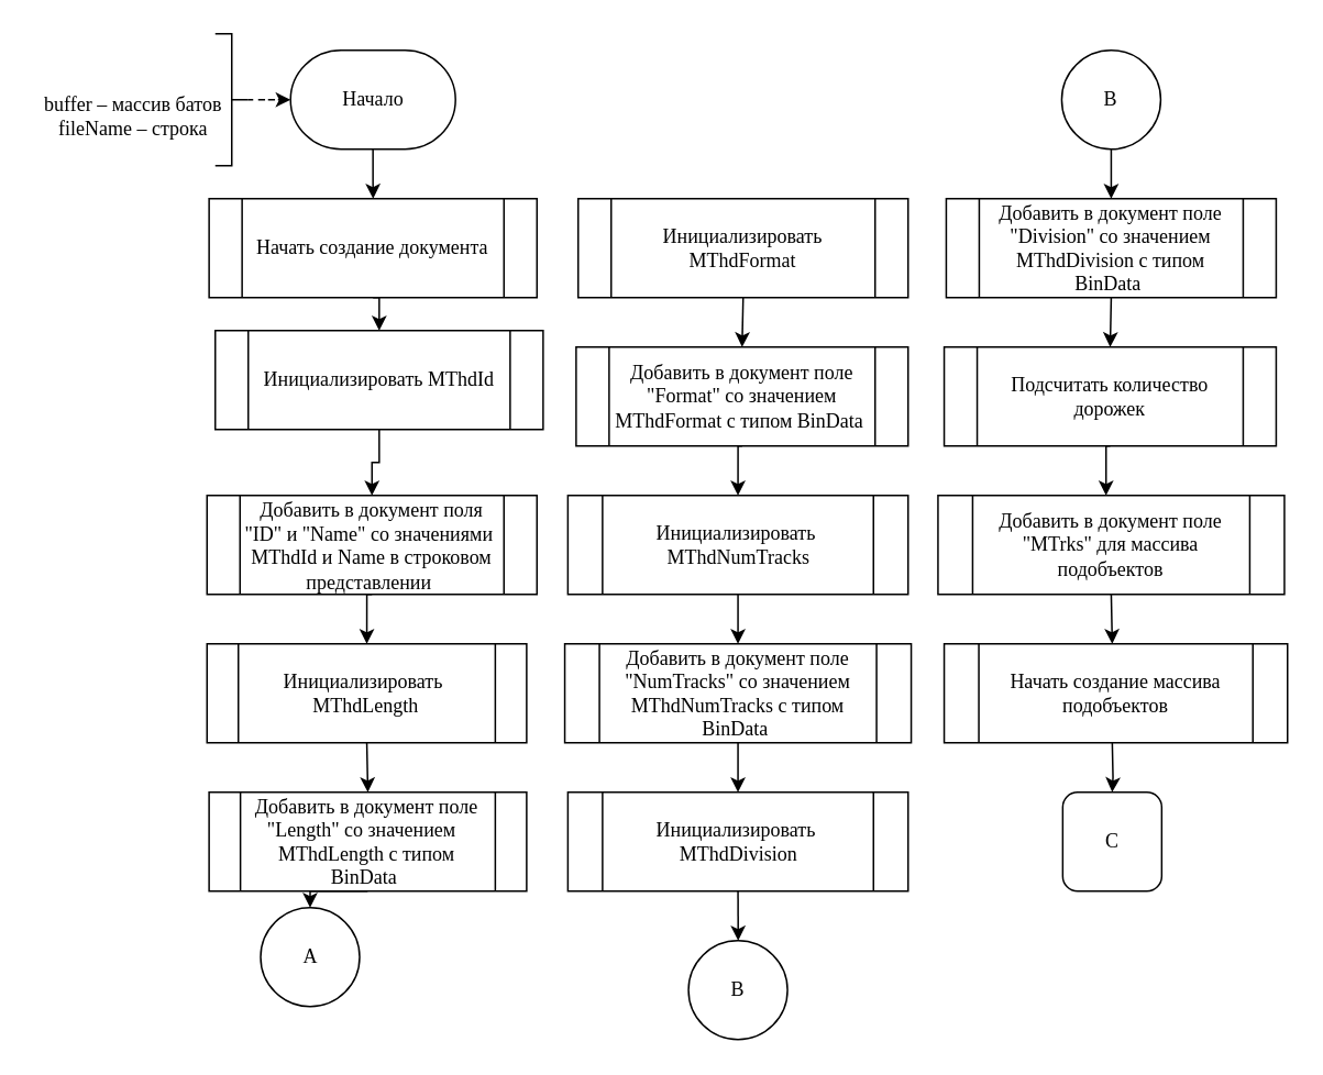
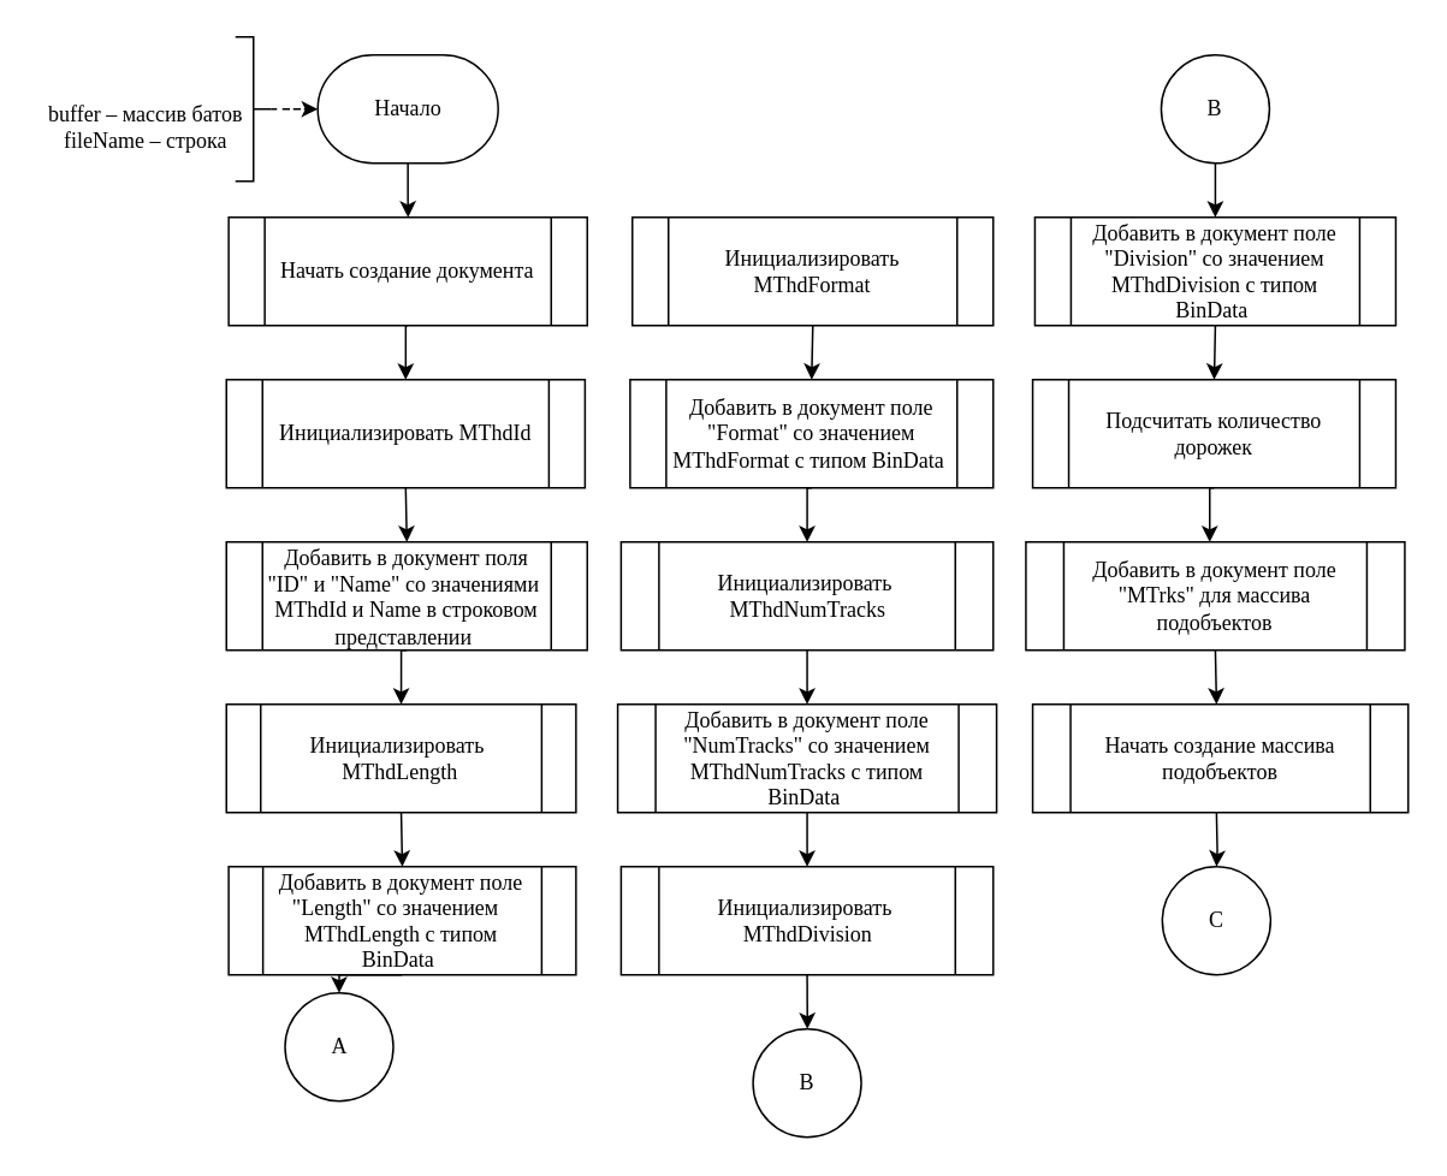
  <mxCell id="0" />
  <mxCell id="1" parent="0" />
  <mxCell id="2" style="edgeStyle=orthogonalEdgeStyle;rounded=0;orthogonalLoop=1;jettySize=auto;html=1;entryX=0;entryY=0.5;entryDx=0;entryDy=0;entryPerimeter=0;fontFamily=Times New Roman;dashed=1;" edge="1" parent="1" source="3" target="5"><mxGeometry relative="1" as="geometry" /></mxCell>
  <mxCell id="3" value="" style="strokeWidth=1;html=1;shape=mxgraph.flowchart.annotation_2;align=left;labelPosition=right;pointerEvents=1;rotation=-180;" vertex="1" parent="1"><mxGeometry x="130" y="20" width="20" height="80" as="geometry" /></mxCell>
  <mxCell id="4" style="edgeStyle=orthogonalEdgeStyle;rounded=0;orthogonalLoop=1;jettySize=auto;html=1;fontFamily=Times New Roman;fontSize=12;" edge="1" parent="1" source="5"><mxGeometry relative="1" as="geometry"><mxPoint x="225.714" y="120" as="targetPoint" /></mxGeometry></mxCell>
  <mxCell id="5" value="&lt;font face=&quot;Times New Roman&quot;&gt;Начало&lt;/font&gt;" style="strokeWidth=1;html=1;shape=mxgraph.flowchart.terminator;whiteSpace=wrap;" vertex="1" parent="1"><mxGeometry x="175.63" y="30" width="100" height="60" as="geometry" /></mxCell>
  <mxCell id="6" value="buffer – массив батов&lt;br&gt;fileName – строка" style="text;html=1;align=center;verticalAlign=middle;resizable=0;points=[];autosize=1;strokeColor=none;fillColor=none;fontFamily=Times New Roman;" vertex="1" parent="1"><mxGeometry x="20" y="55" width="120" height="30" as="geometry" /></mxCell>
  <mxCell id="7" style="edgeStyle=orthogonalEdgeStyle;rounded=0;orthogonalLoop=1;jettySize=auto;html=1;exitX=0.5;exitY=1;exitDx=0;exitDy=0;entryX=0.5;entryY=0;entryDx=0;entryDy=0;fontFamily=Times New Roman;fontSize=12;" edge="1" parent="1" target="9"><mxGeometry relative="1" as="geometry"><mxPoint x="222.5" y="210" as="targetPoint" /><mxPoint x="225.625" y="180" as="sourcePoint" /></mxGeometry></mxCell>
  <mxCell id="8" style="edgeStyle=orthogonalEdgeStyle;rounded=0;orthogonalLoop=1;jettySize=auto;html=1;exitX=0.5;exitY=1;exitDx=0;exitDy=0;entryX=0.5;entryY=0;entryDx=0;entryDy=0;fontFamily=Times New Roman;fontSize=12;" edge="1" parent="1" source="9" target="10"><mxGeometry relative="1" as="geometry"><mxPoint x="222.5" y="270" as="sourcePoint" /><mxPoint x="222.5" y="310" as="targetPoint" /></mxGeometry></mxCell>
- <mxCell id="9" value="&lt;div style=&quot;&quot;&gt;Инициализировать MThdId&lt;/div&gt;&lt;div style=&quot;text-align: start;&quot;&gt;&lt;/div&gt;" style="shape=process;whiteSpace=wrap;html=1;backgroundOutline=1;fontFamily=Times New Roman;fontSize=12;strokeWidth=1;" vertex="1" parent="1"><mxGeometry x="130" y="200" width="198.75" height="60" as="geometry" /></mxCell>
+ <mxCell id="9" value="&lt;div style=&quot;&quot;&gt;Инициализировать MThdId&lt;/div&gt;&lt;div style=&quot;text-align: start;&quot;&gt;&lt;/div&gt;" style="shape=process;whiteSpace=wrap;html=1;backgroundOutline=1;fontFamily=Times New Roman;fontSize=12;strokeWidth=1;" vertex="1" parent="1"><mxGeometry x="125" y="210" width="198.75" height="60" as="geometry" /></mxCell>
  <mxCell id="10" value="&lt;div style=&quot;font-size: 13px;&quot;&gt;&lt;font style=&quot;font-size: 13px;&quot;&gt;&lt;br&gt;&lt;/font&gt;&lt;/div&gt;&lt;div&gt;&lt;font style=&quot;font-size: 12px;&quot;&gt;Добавить в документ поля &quot;ID&quot; и &quot;Name&quot; со значениями&amp;nbsp;&lt;/font&gt;&lt;/div&gt;&lt;font style=&quot;font-size: 12px;&quot;&gt;MThdId и Name&amp;nbsp;в строковом представлении&amp;nbsp;&lt;/font&gt;&lt;div&gt;&lt;font style=&quot;font-size: 12px;&quot;&gt;&amp;nbsp;&lt;/font&gt;&lt;/div&gt;&lt;div style=&quot;text-align: start;&quot;&gt;&lt;/div&gt;" style="shape=process;whiteSpace=wrap;html=1;backgroundOutline=1;fontFamily=Times New Roman;fontSize=12;strokeWidth=1;" vertex="1" parent="1"><mxGeometry x="125" y="300" width="200" height="60" as="geometry" /></mxCell>
  <mxCell id="11" value="&lt;div style=&quot;&quot;&gt;Инициализировать&amp;nbsp;&lt;/div&gt;MThdLength&lt;div style=&quot;text-align: start;&quot;&gt;&lt;/div&gt;" style="shape=process;whiteSpace=wrap;html=1;backgroundOutline=1;fontFamily=Times New Roman;fontSize=12;strokeWidth=1;" vertex="1" parent="1"><mxGeometry x="125" y="390" width="193.75" height="60" as="geometry" /></mxCell>
  <mxCell id="12" style="edgeStyle=orthogonalEdgeStyle;rounded=0;orthogonalLoop=1;jettySize=auto;html=1;exitX=0.5;exitY=1;exitDx=0;exitDy=0;entryX=0.5;entryY=0;entryDx=0;entryDy=0;fontFamily=Times New Roman;fontSize=12;" edge="1" parent="1" source="10" target="11"><mxGeometry relative="1" as="geometry"><mxPoint x="222.27" y="370" as="sourcePoint" /><mxPoint x="222.27" y="400" as="targetPoint" /></mxGeometry></mxCell>
  <mxCell id="13" style="edgeStyle=orthogonalEdgeStyle;rounded=0;orthogonalLoop=1;jettySize=auto;html=1;exitX=0.5;exitY=1;exitDx=0;exitDy=0;fontFamily=Times New Roman;fontSize=12;entryX=0.5;entryY=0;entryDx=0;entryDy=0;" edge="1" parent="1" source="11" target="14"><mxGeometry relative="1" as="geometry"><mxPoint x="222.27" y="460" as="sourcePoint" /><mxPoint x="222" y="480" as="targetPoint" /></mxGeometry></mxCell>
  <mxCell id="14" value="&lt;div style=&quot;&quot;&gt;&lt;br&gt;&lt;/div&gt;&lt;div style=&quot;&quot;&gt;Добавить в документ поле &quot;Length&quot; со значением &amp;nbsp;&lt;/div&gt;MThdLength с типом BinData&amp;nbsp;&lt;div style=&quot;&quot;&gt;&amp;nbsp;&lt;/div&gt;&lt;div style=&quot;text-align: start;&quot;&gt;&lt;/div&gt;" style="shape=process;whiteSpace=wrap;html=1;backgroundOutline=1;fontFamily=Times New Roman;fontSize=12;strokeWidth=1;" vertex="1" parent="1"><mxGeometry x="126.25" y="480" width="192.5" height="60" as="geometry" /></mxCell>
  <mxCell id="15" value="А" style="ellipse;whiteSpace=wrap;html=1;aspect=fixed;fontFamily=Times New Roman;fontSize=12;strokeWidth=1;" vertex="1" parent="1"><mxGeometry x="157.5" y="550" width="60" height="60" as="geometry" /></mxCell>
  <mxCell id="16" style="edgeStyle=orthogonalEdgeStyle;rounded=0;orthogonalLoop=1;jettySize=auto;html=1;exitX=0.5;exitY=1;exitDx=0;exitDy=0;fontFamily=Times New Roman;fontSize=12;entryX=0.5;entryY=0;entryDx=0;entryDy=0;" edge="1" parent="1" target="15"><mxGeometry relative="1" as="geometry"><mxPoint x="222.35" y="540" as="sourcePoint" /><mxPoint x="223" y="560" as="targetPoint" /><Array as="points" /></mxGeometry></mxCell>
  <mxCell id="17" style="edgeStyle=orthogonalEdgeStyle;rounded=0;orthogonalLoop=1;jettySize=auto;html=1;exitX=0.5;exitY=1;exitDx=0;exitDy=0;entryX=0.5;entryY=0;entryDx=0;entryDy=0;fontFamily=Times New Roman;fontSize=12;" edge="1" parent="1" source="18" target="19"><mxGeometry relative="1" as="geometry"><mxPoint x="450" y="180" as="sourcePoint" /><mxPoint x="450" y="220" as="targetPoint" /></mxGeometry></mxCell>
  <mxCell id="18" value="&lt;div style=&quot;&quot;&gt;Инициализировать MThdFormat&lt;/div&gt;&lt;div style=&quot;text-align: start;&quot;&gt;&lt;/div&gt;" style="shape=process;whiteSpace=wrap;html=1;backgroundOutline=1;fontFamily=Times New Roman;fontSize=12;strokeWidth=1;" vertex="1" parent="1"><mxGeometry x="350" y="120" width="200" height="60" as="geometry" /></mxCell>
  <mxCell id="19" value="&lt;div style=&quot;&quot;&gt;&lt;br&gt;&lt;/div&gt;&lt;div style=&quot;&quot;&gt;&lt;div&gt;Добавить в документ поле &quot;Format&quot; со значением&lt;/div&gt;MThdFormat&amp;nbsp;с типом BinData&amp;nbsp;&lt;div&gt;&amp;nbsp;&lt;/div&gt;&lt;/div&gt;&lt;div style=&quot;text-align: start;&quot;&gt;&lt;/div&gt;" style="shape=process;whiteSpace=wrap;html=1;backgroundOutline=1;fontFamily=Times New Roman;fontSize=12;strokeWidth=1;" vertex="1" parent="1"><mxGeometry x="348.75" y="210" width="201.25" height="60" as="geometry" /></mxCell>
  <mxCell id="20" value="&lt;div style=&quot;&quot;&gt;Инициализировать&amp;nbsp;&lt;/div&gt;MThdNumTracks&lt;div style=&quot;text-align: start;&quot;&gt;&lt;/div&gt;" style="shape=process;whiteSpace=wrap;html=1;backgroundOutline=1;fontFamily=Times New Roman;fontSize=12;strokeWidth=1;" vertex="1" parent="1"><mxGeometry x="343.75" y="300" width="206.25" height="60" as="geometry" /></mxCell>
  <mxCell id="21" style="edgeStyle=orthogonalEdgeStyle;rounded=0;orthogonalLoop=1;jettySize=auto;html=1;exitX=0.5;exitY=1;exitDx=0;exitDy=0;entryX=0.5;entryY=0;entryDx=0;entryDy=0;fontFamily=Times New Roman;fontSize=12;" edge="1" parent="1" source="19" target="20"><mxGeometry relative="1" as="geometry"><mxPoint x="449.77" y="280" as="sourcePoint" /><mxPoint x="449.77" y="310" as="targetPoint" /></mxGeometry></mxCell>
  <mxCell id="22" style="edgeStyle=orthogonalEdgeStyle;rounded=0;orthogonalLoop=1;jettySize=auto;html=1;exitX=0.5;exitY=1;exitDx=0;exitDy=0;fontFamily=Times New Roman;fontSize=12;entryX=0.5;entryY=0;entryDx=0;entryDy=0;" edge="1" parent="1" source="20" target="23"><mxGeometry relative="1" as="geometry"><mxPoint x="449.77" y="370" as="sourcePoint" /><mxPoint x="449.5" y="390" as="targetPoint" /></mxGeometry></mxCell>
  <mxCell id="23" value="&lt;div style=&quot;&quot;&gt;&lt;br&gt;&lt;/div&gt;&lt;div style=&quot;&quot;&gt;Добавить в документ поле &quot;NumTracks&quot; со значением&lt;/div&gt;MThdNumTracks&amp;nbsp;с типом BinData&amp;nbsp;&lt;div style=&quot;&quot;&gt;&amp;nbsp;&lt;/div&gt;&lt;div style=&quot;text-align: start;&quot;&gt;&lt;/div&gt;" style="shape=process;whiteSpace=wrap;html=1;backgroundOutline=1;fontFamily=Times New Roman;fontSize=12;strokeWidth=1;" vertex="1" parent="1"><mxGeometry x="341.88" y="390" width="210" height="60" as="geometry" /></mxCell>
  <mxCell id="24" value="B" style="ellipse;whiteSpace=wrap;html=1;aspect=fixed;fontFamily=Times New Roman;fontSize=12;strokeWidth=1;" vertex="1" parent="1"><mxGeometry x="416.88" y="570" width="60" height="60" as="geometry" /></mxCell>
  <mxCell id="25" style="edgeStyle=orthogonalEdgeStyle;rounded=0;orthogonalLoop=1;jettySize=auto;html=1;exitX=0.5;exitY=1;exitDx=0;exitDy=0;fontFamily=Times New Roman;fontSize=12;entryX=0.5;entryY=0;entryDx=0;entryDy=0;" edge="1" parent="1" source="23" target="26"><mxGeometry relative="1" as="geometry"><mxPoint x="446.585" y="460" as="sourcePoint" /><mxPoint x="447" y="480" as="targetPoint" /></mxGeometry></mxCell>
  <mxCell id="26" value="&lt;div style=&quot;&quot;&gt;Инициализировать&amp;nbsp;&lt;/div&gt;MThdDivision&lt;div style=&quot;text-align: start;&quot;&gt;&lt;/div&gt;" style="shape=process;whiteSpace=wrap;html=1;backgroundOutline=1;fontFamily=Times New Roman;fontSize=12;strokeWidth=1;" vertex="1" parent="1"><mxGeometry x="343.76" y="480" width="206.25" height="60" as="geometry" /></mxCell>
  <mxCell id="27" style="edgeStyle=orthogonalEdgeStyle;rounded=0;orthogonalLoop=1;jettySize=auto;html=1;exitX=0.5;exitY=1;exitDx=0;exitDy=0;fontFamily=Times New Roman;fontSize=12;" edge="1" parent="1" source="26"><mxGeometry relative="1" as="geometry"><mxPoint x="446.54" y="550" as="sourcePoint" /><mxPoint x="447" y="570" as="targetPoint" /></mxGeometry></mxCell>
  <mxCell id="28" style="edgeStyle=orthogonalEdgeStyle;rounded=0;orthogonalLoop=1;jettySize=auto;html=1;fontFamily=Times New Roman;fontSize=12;entryX=0.5;entryY=0;entryDx=0;entryDy=0;exitX=0.5;exitY=1;exitDx=0;exitDy=0;" edge="1" parent="1" source="36" target="30"><mxGeometry relative="1" as="geometry"><mxPoint x="691.12" y="100" as="sourcePoint" /><mxPoint x="670.594" y="120" as="targetPoint" /></mxGeometry></mxCell>
  <mxCell id="29" style="edgeStyle=orthogonalEdgeStyle;rounded=0;orthogonalLoop=1;jettySize=auto;html=1;exitX=0.5;exitY=1;exitDx=0;exitDy=0;entryX=0.5;entryY=0;entryDx=0;entryDy=0;fontFamily=Times New Roman;fontSize=12;" edge="1" parent="1" source="30" target="31"><mxGeometry relative="1" as="geometry"><mxPoint x="673.12" y="180" as="sourcePoint" /><mxPoint x="673.12" y="220" as="targetPoint" /></mxGeometry></mxCell>
  <mxCell id="30" value="&lt;div style=&quot;&quot;&gt;&lt;br&gt;&lt;/div&gt;&lt;div style=&quot;&quot;&gt;&lt;div&gt;Добавить в документ поле &quot;Division&quot; со значением&lt;/div&gt;MThdDivision&amp;nbsp;с типом BinData&amp;nbsp;&lt;div&gt;&amp;nbsp;&lt;/div&gt;&lt;/div&gt;&lt;div style=&quot;text-align: start;&quot;&gt;&lt;/div&gt;" style="shape=process;whiteSpace=wrap;html=1;backgroundOutline=1;fontFamily=Times New Roman;fontSize=12;strokeWidth=1;" vertex="1" parent="1"><mxGeometry x="573.12" y="120" width="200" height="60" as="geometry" /></mxCell>
  <mxCell id="31" value="&lt;div style=&quot;&quot;&gt;Подсчитать количество дорожек&lt;/div&gt;&lt;div style=&quot;text-align: start;&quot;&gt;&lt;/div&gt;" style="shape=process;whiteSpace=wrap;html=1;backgroundOutline=1;fontFamily=Times New Roman;fontSize=12;strokeWidth=1;" vertex="1" parent="1"><mxGeometry x="571.87" y="210" width="201.25" height="60" as="geometry" /></mxCell>
  <mxCell id="32" style="edgeStyle=orthogonalEdgeStyle;rounded=0;orthogonalLoop=1;jettySize=auto;html=1;exitX=0.5;exitY=1;exitDx=0;exitDy=0;entryX=0.5;entryY=0;entryDx=0;entryDy=0;fontFamily=Times New Roman;fontSize=12;" edge="1" parent="1" source="31"><mxGeometry relative="1" as="geometry"><mxPoint x="672.89" y="280" as="sourcePoint" /><mxPoint x="669.995" y="300" as="targetPoint" /></mxGeometry></mxCell>
  <mxCell id="33" style="edgeStyle=orthogonalEdgeStyle;rounded=0;orthogonalLoop=1;jettySize=auto;html=1;exitX=0.5;exitY=1;exitDx=0;exitDy=0;entryX=0.5;entryY=0;entryDx=0;entryDy=0;fontSize=12;" edge="1" parent="1" source="34"><mxGeometry relative="1" as="geometry"><mxPoint x="673.745" y="390" as="targetPoint" /></mxGeometry></mxCell>
  <mxCell id="34" value="&lt;div style=&quot;&quot;&gt;&lt;br&gt;&lt;/div&gt;&lt;div style=&quot;&quot;&gt;&lt;div&gt;Добавить в документ поле &quot;MTrks&quot; для массива подобъектов&lt;/div&gt;&lt;div&gt;&amp;nbsp;&lt;/div&gt;&lt;/div&gt;&lt;div style=&quot;text-align: start;&quot;&gt;&lt;/div&gt;" style="shape=process;whiteSpace=wrap;html=1;backgroundOutline=1;fontFamily=Times New Roman;fontSize=12;strokeWidth=1;" vertex="1" parent="1"><mxGeometry x="568.12" y="300" width="210" height="60" as="geometry" /></mxCell>
- <mxCell id="35" value="C" style="whiteSpace=wrap;html=1;aspect=fixed;fontFamily=Times New Roman;fontSize=12;strokeWidth=1;rounded=1;" vertex="1" parent="1"><mxGeometry x="643.74" y="480" width="60" height="60" as="geometry" /></mxCell>
+ <mxCell id="35" value="C" style="ellipse;whiteSpace=wrap;html=1;aspect=fixed;fontFamily=Times New Roman;fontSize=12;strokeWidth=1;" vertex="1" parent="1"><mxGeometry x="643.74" y="480" width="60" height="60" as="geometry" /></mxCell>
  <mxCell id="36" value="B" style="ellipse;whiteSpace=wrap;html=1;aspect=fixed;fontFamily=Times New Roman;fontSize=12;strokeWidth=1;" vertex="1" parent="1"><mxGeometry x="643.12" y="30" width="60" height="60" as="geometry" /></mxCell>
  <mxCell id="37" style="edgeStyle=orthogonalEdgeStyle;rounded=0;orthogonalLoop=1;jettySize=auto;html=1;exitX=0.5;exitY=1;exitDx=0;exitDy=0;fontSize=12;" edge="1" parent="1" target="35"><mxGeometry relative="1" as="geometry"><mxPoint x="673.745" y="450" as="sourcePoint" /></mxGeometry></mxCell>
  <mxCell id="38" value="&lt;div style=&quot;&quot;&gt;Начать создание документа&lt;/div&gt;&lt;div style=&quot;text-align: start;&quot;&gt;&lt;/div&gt;" style="shape=process;whiteSpace=wrap;html=1;backgroundOutline=1;fontFamily=Times New Roman;fontSize=12;strokeWidth=1;" vertex="1" parent="1"><mxGeometry x="126.26" y="120" width="198.75" height="60" as="geometry" /></mxCell>
  <mxCell id="39" value="&lt;div style=&quot;&quot;&gt;Начать создание массива подобъектов&lt;br&gt;&lt;/div&gt;&lt;div style=&quot;text-align: start;&quot;&gt;&lt;/div&gt;" style="shape=process;whiteSpace=wrap;html=1;backgroundOutline=1;fontFamily=Times New Roman;fontSize=12;strokeWidth=1;" vertex="1" parent="1"><mxGeometry x="571.87" y="390" width="208.13" height="60" as="geometry" /></mxCell>
